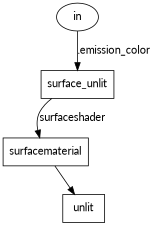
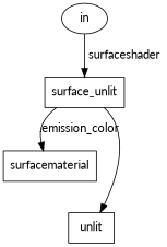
  digraph {
    fontname=Lato
    rankdir=TB
    node [fontname=Lato shape=box]
    edge [fontname=Lato]
    n1 [label=surfacematerial]
    n2 [label=unlit]
    n3 [label=surface_unlit]
    n4 [label=in shape=ellipse]
-   n1 -> n2
-   n3 -> n1 [label=surfaceshader]
-   n4 -> n3 [label=".emission_color"]
+   n3 -> n2
+   n3 -> n1 [label=".emission_color"]
+   n4 -> n3 [label=surfaceshader]
  }
